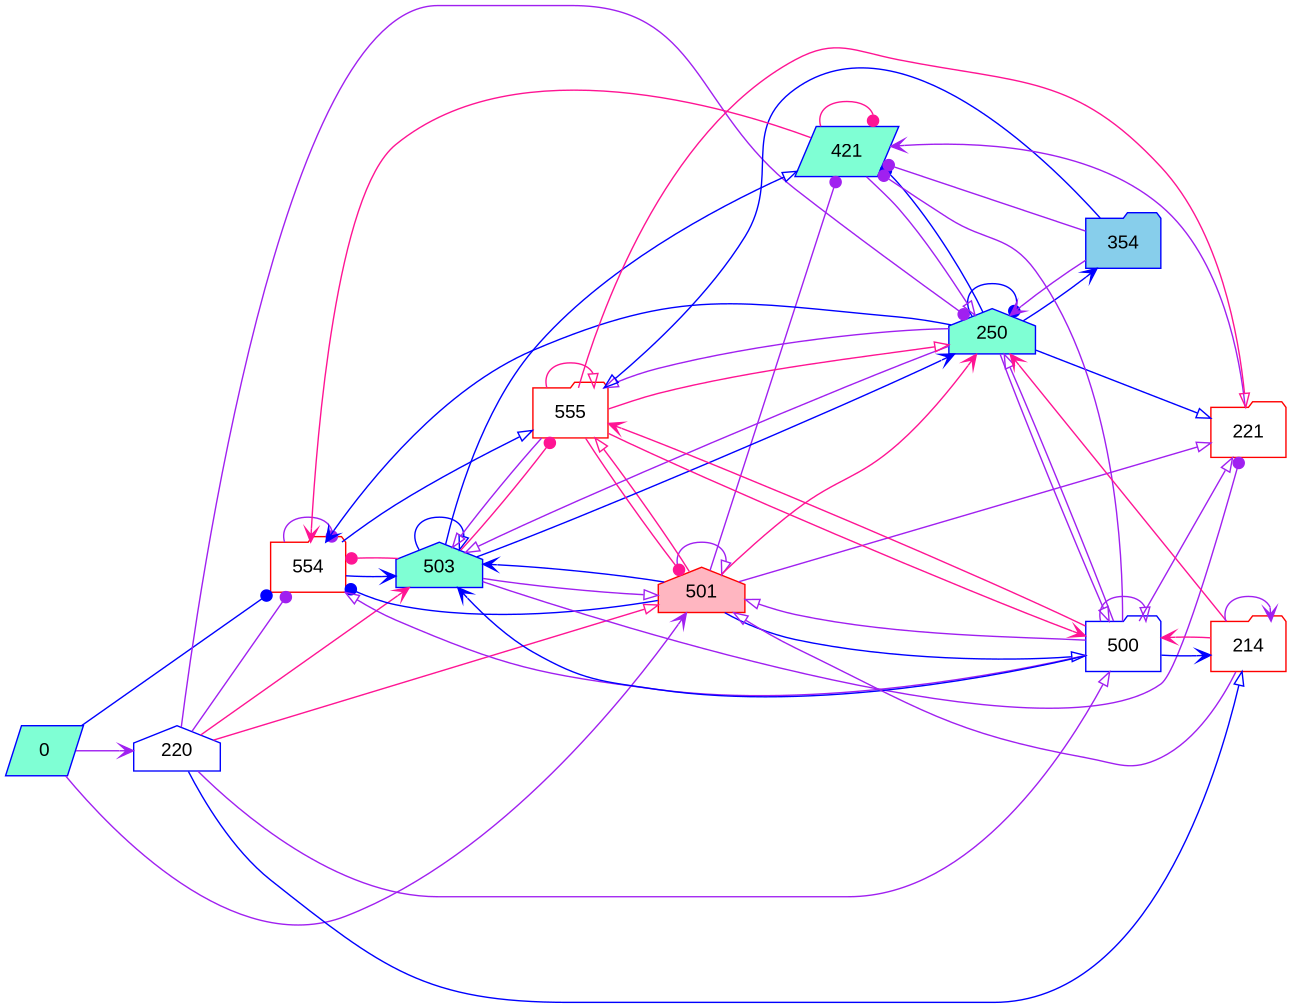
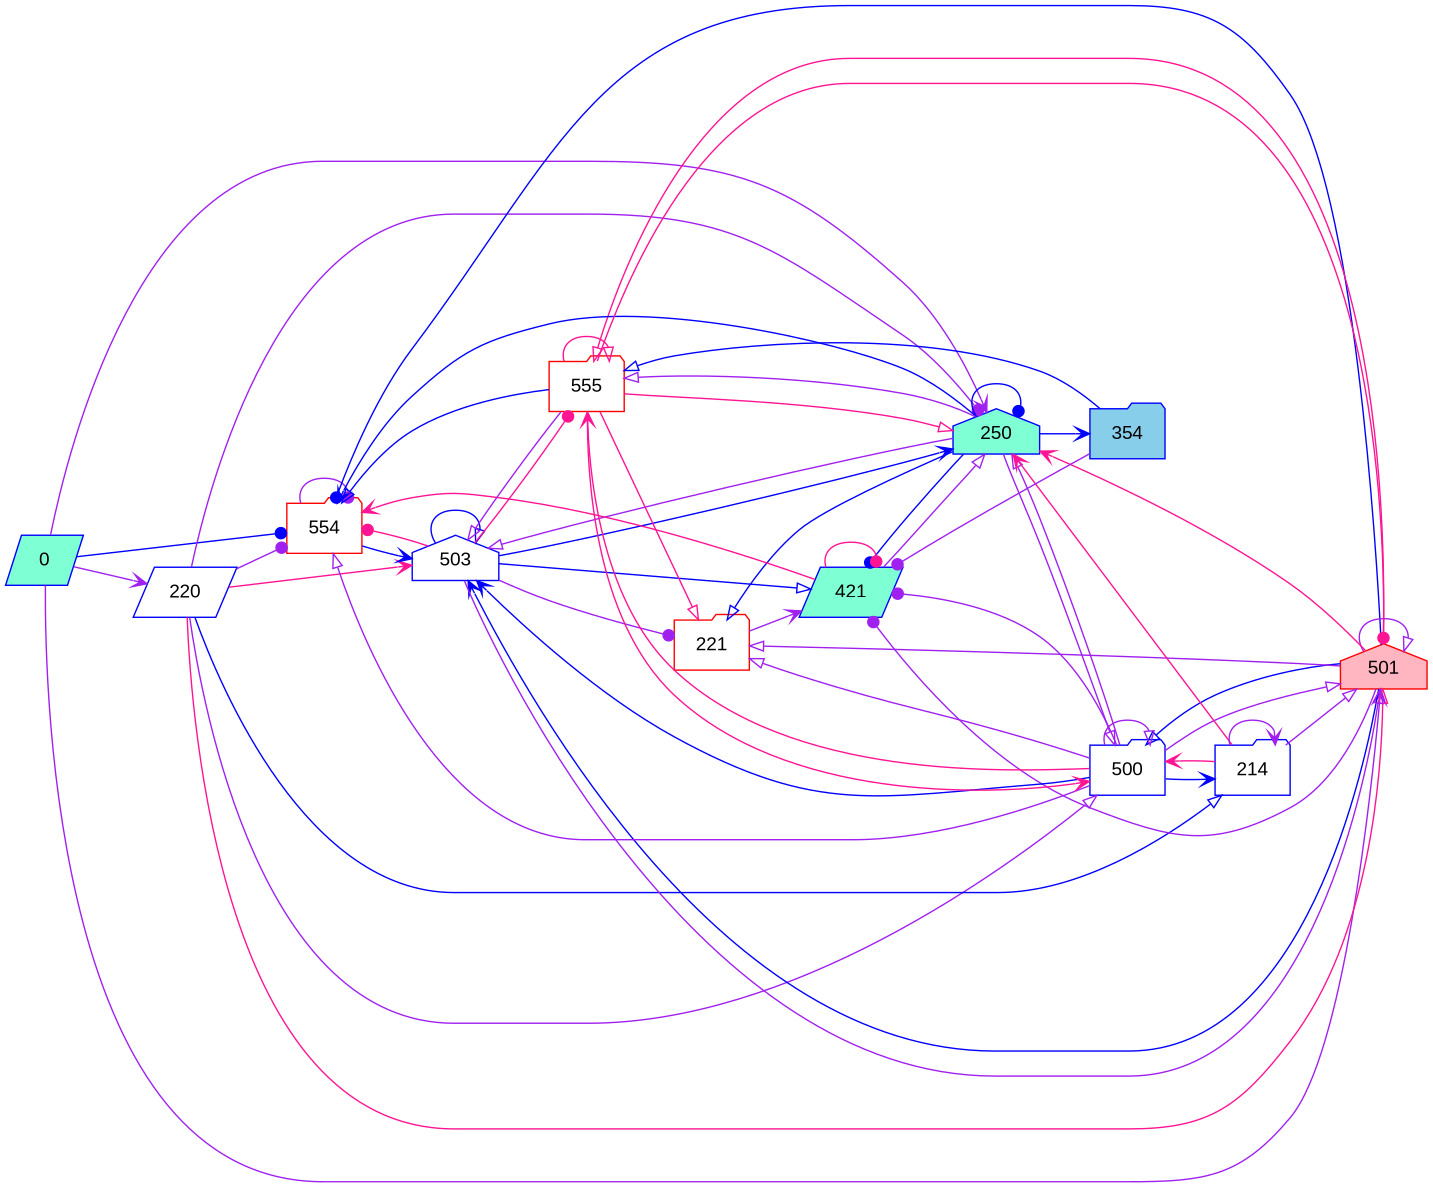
  digraph {
    fontname="Liberation Sans"
    rankdir=LR
    node [color=blue fillcolor=white fontname="Liberation Sans" shape=folder style=filled]
    edge [arrowhead=onormal color=purple fontname="Liberation Sans"]
    0 [fillcolor=aquamarine shape=parallelogram]
-   220 [shape=house]
+   220 [shape=parallelogram]
    554 [color=red]
    501 [color=red fillcolor=lightpink shape=house]
    250 [fillcolor=aquamarine shape=house]
-   503 [fillcolor=aquamarine shape=house]
+   503 [shape=house]
    500
-   214 [color=red]
+   214
    354 [fillcolor=skyblue]
    221 [color=red]
    421 [fillcolor=aquamarine shape=parallelogram]
    n12 [color=red label=555]
    0 -> 220 [arrowhead=vee]
    0 -> 554 [arrowhead=dot color=blue]
    0 -> 501 [arrowhead=vee]
    220 -> 554 [arrowhead=dot]
    220 -> 501 [color=deeppink]
    220 -> 250 [arrowhead=dot]
    220 -> 503 [arrowhead=vee color=deeppink]
    220 -> 500
    220 -> 214 [color=blue]
    554 -> 554 [arrowhead=dot]
    554 -> 503 [arrowhead=vee color=blue]
    501 -> 554 [arrowhead=dot color=blue]
    501 -> 501
    501 -> 250 [arrowhead=vee color=deeppink]
    501 -> 503 [arrowhead=vee color=blue]
    501 -> 500 [color=blue]
    501 -> 221
    501 -> 421 [arrowhead=dot]
    501 -> n12 [color=deeppink]
    250 -> 554 [arrowhead=vee color=blue]
    250 -> 250 [arrowhead=dot color=blue]
    250 -> 503
    250 -> 500
    250 -> 354 [arrowhead=vee color=blue]
    250 -> 221 [color=blue]
    250 -> 421 [arrowhead=dot color=blue]
    250 -> n12
    503 -> 554 [arrowhead=dot color=deeppink]
    503 -> 501
    503 -> 250 [arrowhead=vee color=blue]
    503 -> 503 [color=blue]
    503 -> 221 [arrowhead=dot]
    503 -> 421 [color=blue]
    503 -> n12 [arrowhead=dot color=deeppink]
    500 -> 554
    500 -> 501
    500 -> 250
    500 -> 503 [arrowhead=vee color=blue]
    500 -> 500
    500 -> 214 [arrowhead=vee color=blue]
    500 -> 221
    500 -> 421 [arrowhead=dot]
    500 -> n12 [arrowhead=vee color=deeppink]
    214 -> 501
    214 -> 250 [arrowhead=vee color=deeppink]
    214 -> 500 [arrowhead=vee color=deeppink]
    214 -> 214 [arrowhead=vee]
-   354 -> 250 [arrowhead=vee]
+   0 -> 250 [arrowhead=vee]
    354 -> 421 [arrowhead=dot]
    354 -> n12 [color=blue]
    221 -> 421 [arrowhead=vee]
    421 -> 554 [arrowhead=vee color=deeppink]
    421 -> 250
    421 -> 421 [arrowhead=dot color=deeppink]
-   554 -> n12 [color=blue]
+   n12 -> 554 [color=blue]
    n12 -> 501 [arrowhead=dot color=deeppink]
    n12 -> 250 [color=deeppink]
    n12 -> 503
    n12 -> 500 [arrowhead=vee color=deeppink]
    n12 -> 221 [color=deeppink]
    n12 -> n12 [color=deeppink]
  }
